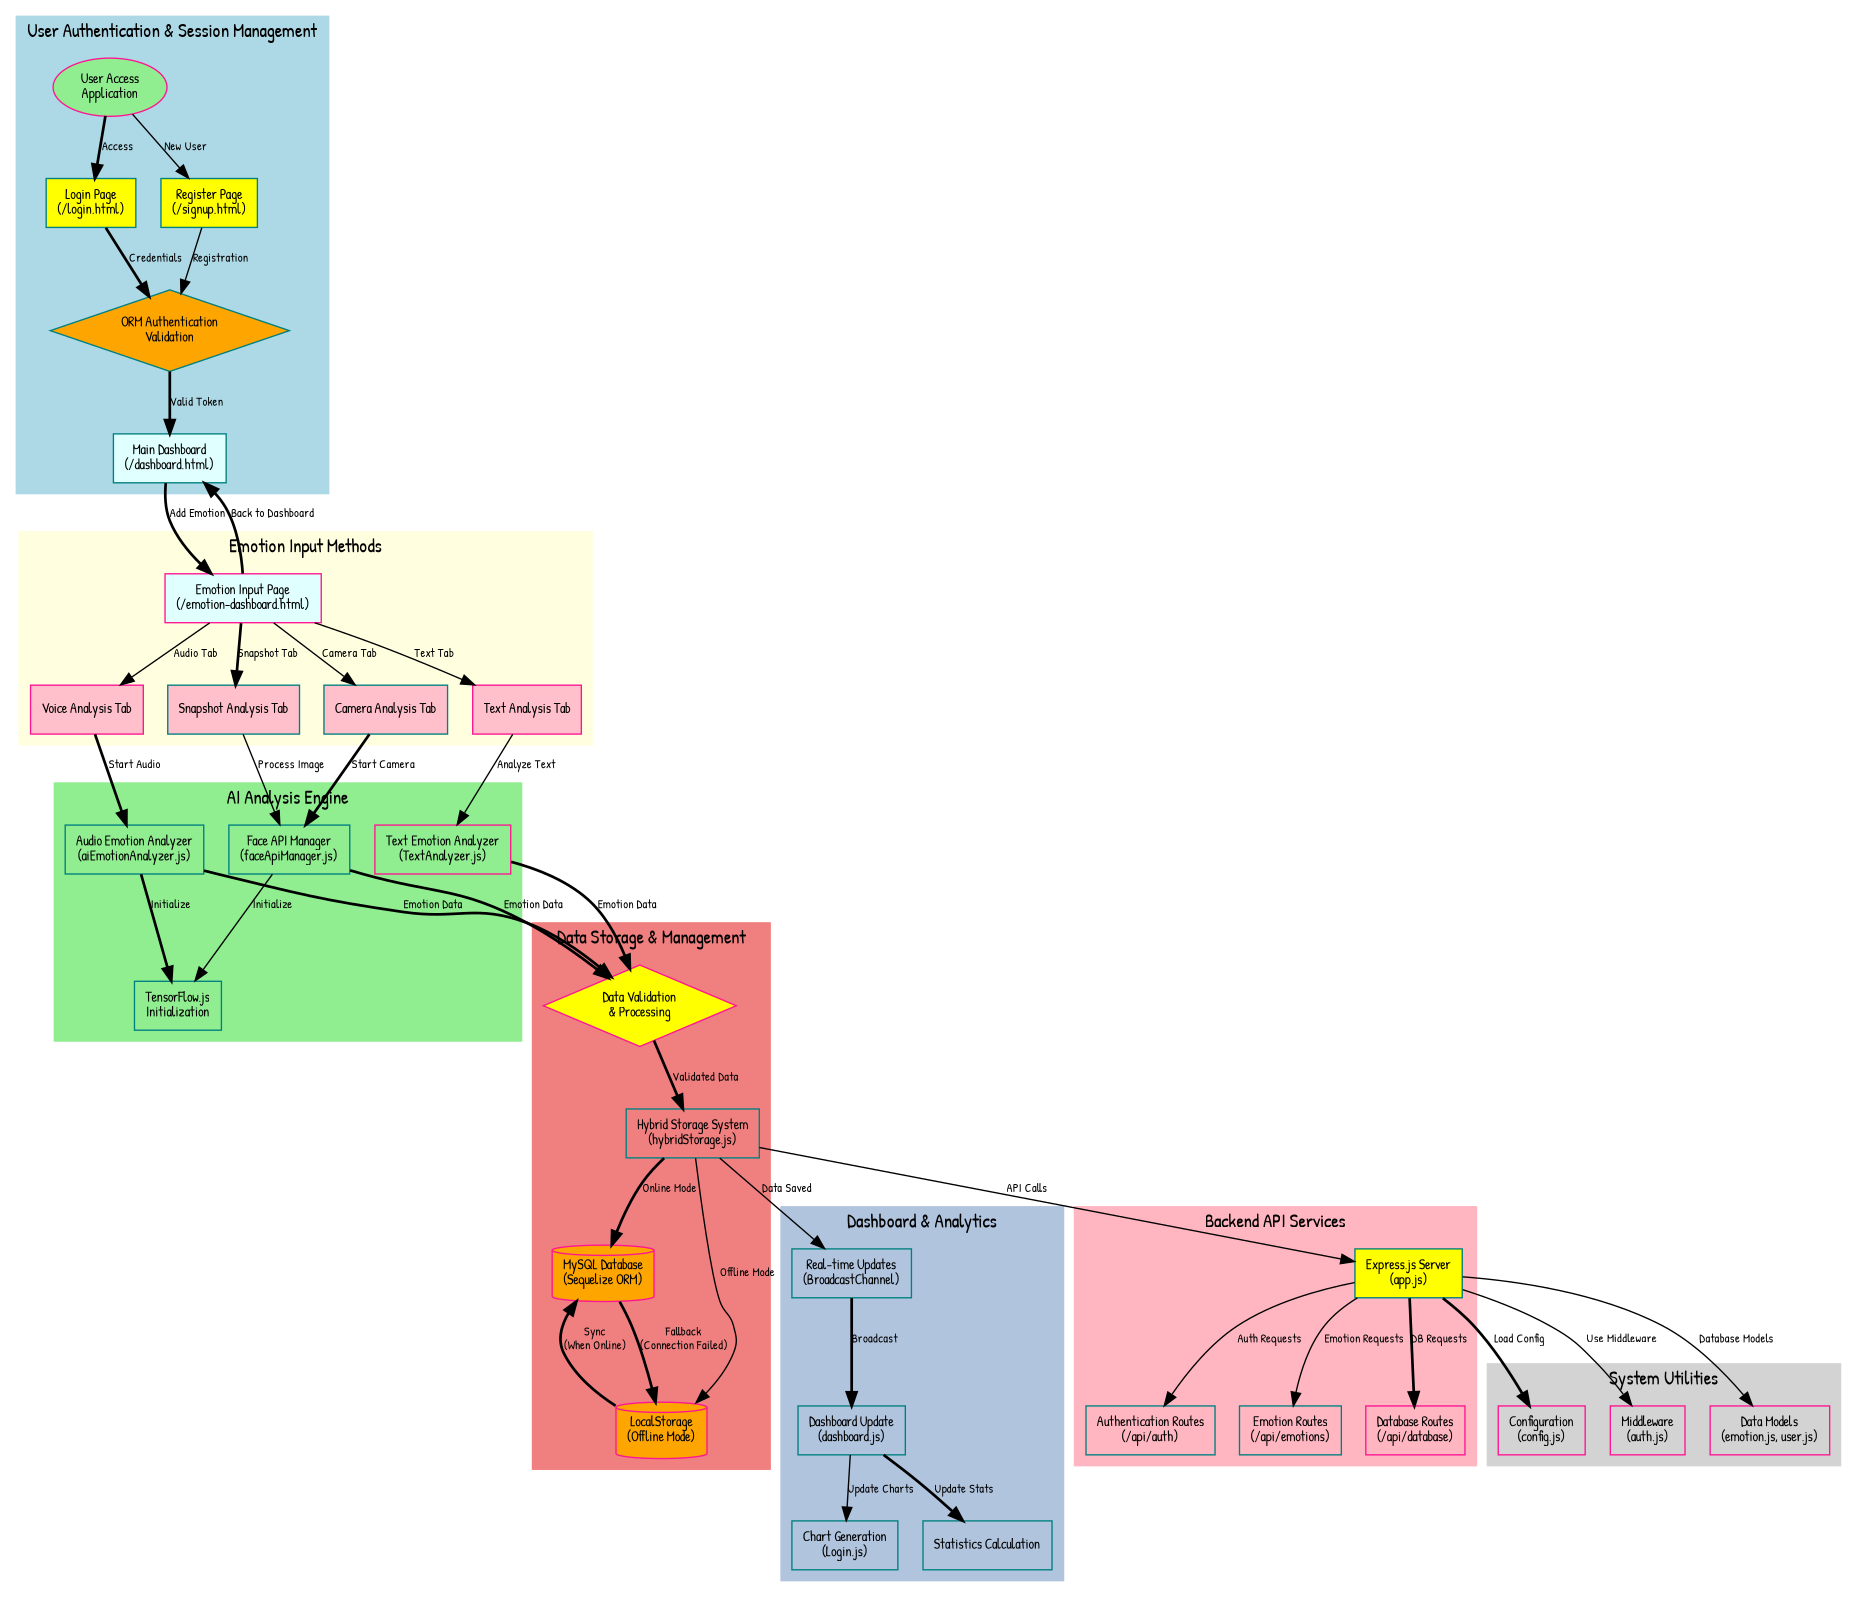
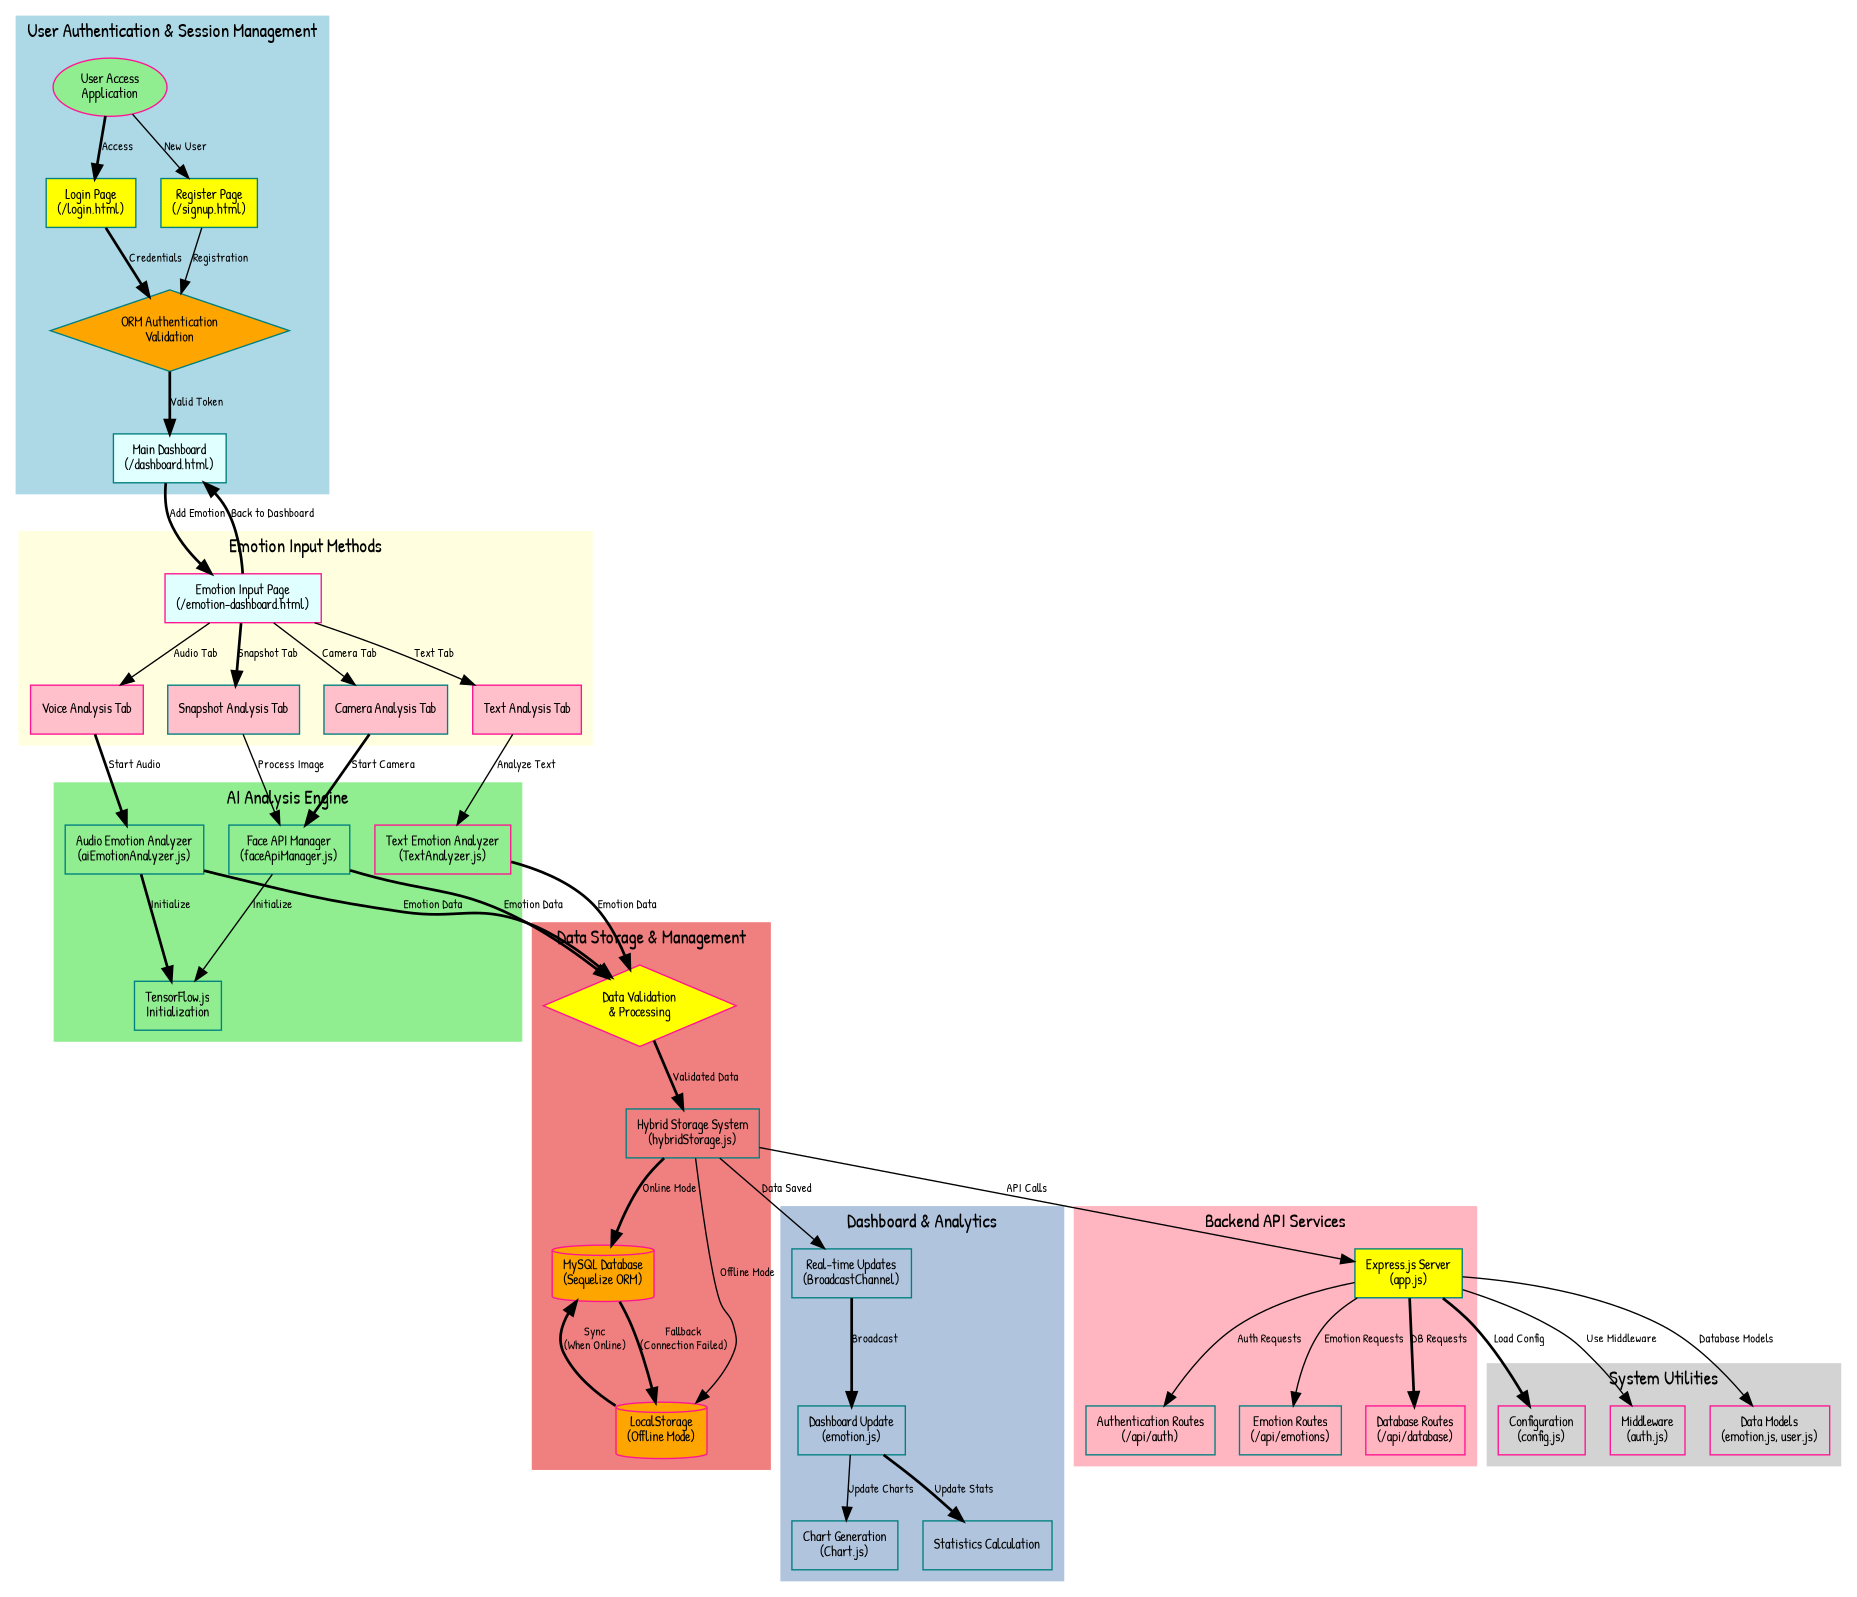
  digraph {
    fontname="Patrick Hand"
    rankdir=TB
    node [color=teal fillcolor=lightgreen fontname="Patrick Hand" fontsize=10 shape=box style=filled]
    edge [fontname="Patrick Hand" fontsize=9 style=bold]
    n1 [color=deeppink label="User Access\nApplication" shape=oval]
    n2 [fillcolor=yellow label="Login Page\n(/login.html)"]
    n3 [fillcolor=yellow label="Register Page\n(/signup.html)"]
    n4 [fillcolor=orange label="ORM Authentication\nValidation" shape=diamond]
    n5 [fillcolor=lightcyan label="Main Dashboard\n(/dashboard.html)"]
    n6 [color=deeppink fillcolor=lightcyan label="Emotion Input Page\n(/emotion-dashboard.html)"]
    n7 [fillcolor=pink label="Camera Analysis Tab"]
    n8 [color=deeppink fillcolor=pink label="Voice Analysis Tab"]
    n9 [color=deeppink fillcolor=pink label="Text Analysis Tab"]
    n10 [fillcolor=pink label="Snapshot Analysis Tab"]
    n11 [label="Face API Manager\n(faceApiManager.js)"]
    n12 [label="Audio Emotion Analyzer\n(aiEmotionAnalyzer.js)"]
    n13 [color=deeppink label="Text Emotion Analyzer\n(TextAnalyzer.js)"]
    n14 [label="TensorFlow.js\nInitialization"]
    n15 [fillcolor=lightcoral label="Hybrid Storage System\n(hybridStorage.js)"]
    n16 [color=deeppink fillcolor=orange label="MySQL Database\n(Sequelize ORM)" shape=cylinder]
    n17 [color=deeppink fillcolor=orange label="LocalStorage\n(Offline Mode)" shape=cylinder]
    n18 [color=deeppink fillcolor=yellow label="Data Validation\n& Processing" shape=diamond]
-   n19 [fillcolor=lightsteelblue label="Dashboard Update\n(dashboard.js)"]
-   n20 [fillcolor=lightsteelblue label="Chart Generation\n(Login.js)"]
+   n19 [fillcolor=lightsteelblue label="Dashboard Update\n(emotion.js)"]
+   n20 [fillcolor=lightsteelblue label="Chart Generation\n(Chart.js)"]
    n21 [fillcolor=lightsteelblue label="Statistics Calculation"]
    n22 [fillcolor=lightsteelblue label="Real-time Updates\n(BroadcastChannel)"]
    n23 [fillcolor=yellow label="Express.js Server\n(app.js)"]
    n24 [fillcolor=lightpink label="Authentication Routes\n(/api/auth)"]
    n25 [fillcolor=lightpink label="Emotion Routes\n(/api/emotions)"]
    n26 [color=deeppink fillcolor=lightpink label="Database Routes\n(/api/database)"]
    n27 [color=deeppink fillcolor=lightgray label="Configuration\n(config.js)"]
    n28 [color=deeppink fillcolor=lightgray label="Middleware\n(auth.js)"]
    n29 [color=deeppink fillcolor=lightgray label="Data Models\n(emotion.js, user.js)"]
    subgraph cluster_1 {
      color=lightblue
      label="User Authentication & Session Management"
      style=filled
      n1
      n2
      n3
      n4
      n5
    }
    subgraph cluster_2 {
      color=lightyellow
      label="Emotion Input Methods"
      style=filled
      n6
      n7
      n8
      n9
      n10
    }
    subgraph cluster_3 {
      color=lightgreen
      label="AI Analysis Engine"
      style=filled
      n11
      n12
      n13
      n14
    }
    subgraph cluster_4 {
      color=lightcoral
      label="Data Storage & Management"
      style=filled
      n15
      n16
      n17
      n18
    }
    subgraph cluster_5 {
      color=lightsteelblue
      label="Dashboard & Analytics"
      style=filled
      n19
      n20
      n21
      n22
    }
    subgraph cluster_6 {
      color=lightpink
      label="Backend API Services"
      style=filled
      n23
      n24
      n25
      n26
    }
    subgraph cluster_7 {
      color=lightgray
      label="System Utilities"
      style=filled
      n27
      n28
      n29
    }
    n1 -> n2 [label=Access]
    n1 -> n3 [label="New User" style=solid]
    n2 -> n4 [label=Credentials]
    n3 -> n4 [label=Registration style=solid]
    n4 -> n5 [label="Valid Token"]
    n5 -> n6 [label="Add Emotion"]
    n6 -> n5 [label="Back to Dashboard"]
    n6 -> n7 [label="Camera Tab" style=solid]
    n6 -> n8 [label="Audio Tab" style=solid]
    n6 -> n9 [label="Text Tab" style=solid]
    n6 -> n10 [label="Snapshot Tab"]
    n7 -> n11 [label="Start Camera"]
    n8 -> n12 [label="Start Audio"]
    n9 -> n13 [label="Analyze Text" style=solid]
    n10 -> n11 [label="Process Image" style=solid]
    n11 -> n14 [label=Initialize style=solid]
    n11 -> n18 [label="Emotion Data"]
    n12 -> n14 [label=Initialize]
    n12 -> n18 [label="Emotion Data"]
    n13 -> n18 [label="Emotion Data"]
    n15 -> n16 [label="Online Mode"]
    n15 -> n17 [label="Offline Mode" style=solid]
    n15 -> n22 [label="Data Saved" style=solid]
    n15 -> n23 [label="API Calls" style=solid]
    n16 -> n17 [label="Fallback\n(Connection Failed)"]
    n17 -> n16 [label="Sync\n(When Online)"]
    n18 -> n15 [label="Validated Data"]
    n19 -> n20 [label="Update Charts" style=solid]
    n19 -> n21 [label="Update Stats"]
    n22 -> n19 [label=Broadcast]
    n23 -> n24 [label="Auth Requests" style=solid]
    n23 -> n25 [label="Emotion Requests" style=solid]
    n23 -> n26 [label="DB Requests"]
    n23 -> n27 [label="Load Config"]
    n23 -> n28 [label="Use Middleware" style=solid]
    n23 -> n29 [label="Database Models" style=solid]
  }
